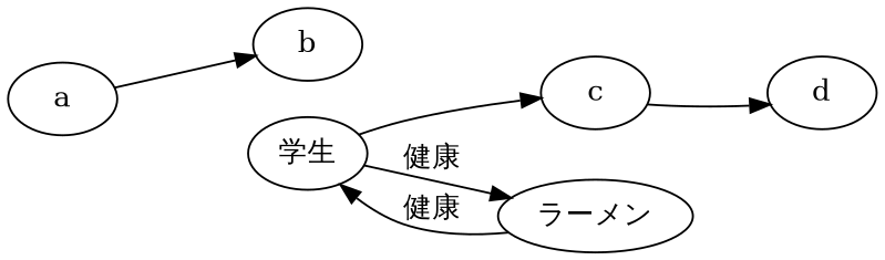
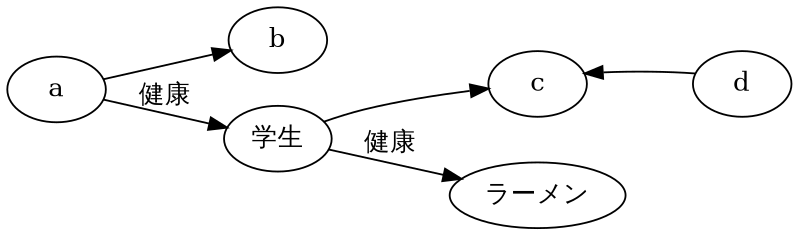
  digraph {
    rankdir=LR
    a
    b
    c
    d
    "学生"
    "ラーメン"
    a -> b
-   c -> d
+   d -> c
    "学生" -> c
    "学生" -> "ラーメン" [label="健康"]
-   "ラーメン" -> "学生" [label="健康"]
+   a -> "学生" [label="健康"]
  }
